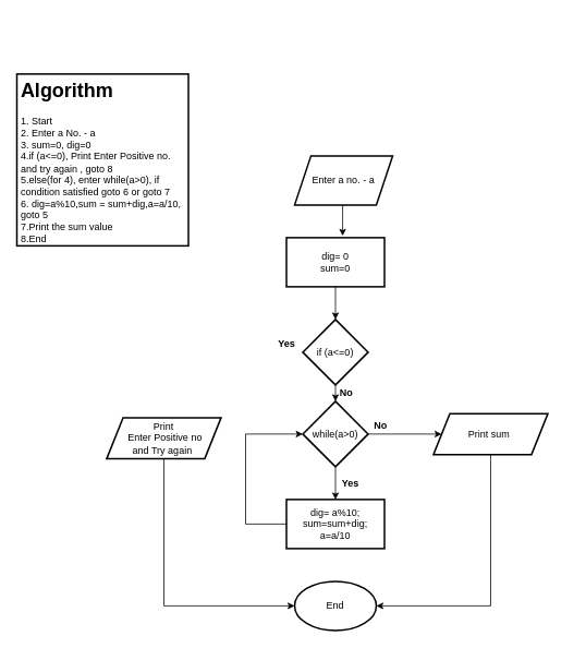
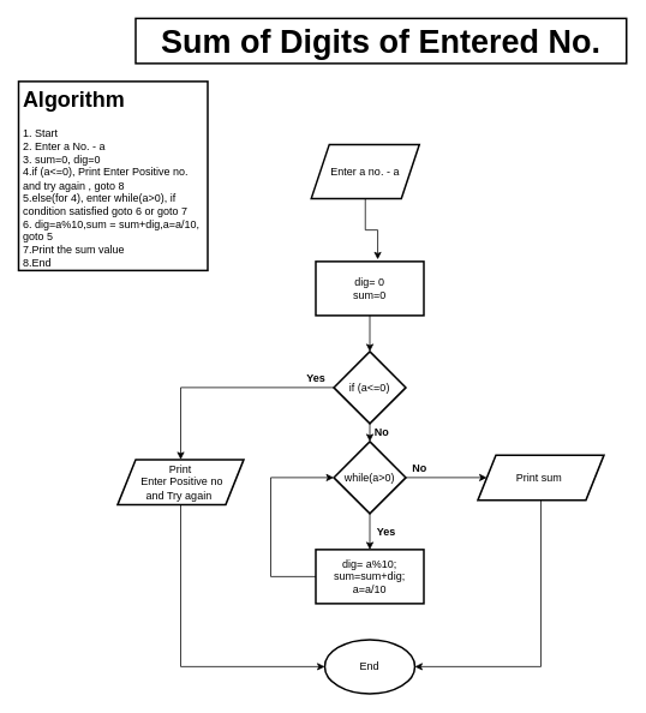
  <mxCell id="0" />
  <mxCell id="1" parent="0" />
+ <mxCell id="2" value="&lt;font style=&quot;font-size: 36px&quot;&gt;Sum of Digits of Entered No.&lt;/font&gt;" style="text;html=1;fillColor=none;align=center;verticalAlign=middle;whiteSpace=wrap;rounded=0;fontStyle=1;strokeColor=#000000;strokeWidth=2;" vertex="1" parent="1"><mxGeometry x="150" y="20" width="545" height="50" as="geometry" /></mxCell>
  <mxCell id="3" value="&lt;h1&gt;Algorithm&lt;/h1&gt;&lt;div&gt;1. Start&amp;nbsp;&lt;/div&gt;&lt;div&gt;2. Enter a No. - a&lt;/div&gt;&lt;div&gt;3. sum=0, dig=0&lt;/div&gt;&lt;div&gt;4.if (a&amp;lt;=0), Print Enter Positive no. and try again , goto 8&lt;/div&gt;&lt;div&gt;5.else(for 4), enter while(a&amp;gt;0), if condition satisfied goto 6 or goto 7&amp;nbsp;&lt;/div&gt;&lt;div&gt;6. dig=a%10,sum = sum+dig,a=a/10, goto 5&lt;/div&gt;&lt;div&gt;7.Print the sum value&lt;/div&gt;&lt;div&gt;8.End&amp;nbsp;&lt;/div&gt;" style="text;html=1;fillColor=none;spacing=5;spacingTop=-20;whiteSpace=wrap;overflow=hidden;rounded=0;strokeColor=#000000;strokeWidth=2;" vertex="1" parent="1"><mxGeometry x="20" y="90" width="210" height="210" as="geometry" /></mxCell>
  <mxCell id="4" value="End" style="ellipse;whiteSpace=wrap;html=1;strokeColor=#000000;strokeWidth=2;" vertex="1" parent="1"><mxGeometry x="360" y="710" width="100" height="60" as="geometry" /></mxCell>
  <mxCell id="5" style="edgeStyle=orthogonalEdgeStyle;rounded=0;orthogonalLoop=1;jettySize=auto;html=1;exitX=0.5;exitY=1;exitDx=0;exitDy=0;entryX=0.573;entryY=-0.037;entryDx=0;entryDy=0;entryPerimeter=0;" edge="1" parent="1" source="6" target="8"><mxGeometry relative="1" as="geometry" /></mxCell>
- <mxCell id="6" value="Enter a no. - a" style="shape=parallelogram;perimeter=parallelogramPerimeter;whiteSpace=wrap;html=1;fixedSize=1;strokeColor=#000000;strokeWidth=2;" vertex="1" parent="1"><mxGeometry x="360" y="190" width="120" height="60" as="geometry" /></mxCell>
+ <mxCell id="6" value="Enter a no. - a" style="shape=parallelogram;perimeter=parallelogramPerimeter;whiteSpace=wrap;html=1;fixedSize=1;strokeColor=#000000;strokeWidth=2;" vertex="1" parent="1"><mxGeometry x="345" y="160" width="120" height="60" as="geometry" /></mxCell>
  <mxCell id="7" style="edgeStyle=orthogonalEdgeStyle;rounded=0;orthogonalLoop=1;jettySize=auto;html=1;exitX=0.5;exitY=1;exitDx=0;exitDy=0;entryX=0.5;entryY=0;entryDx=0;entryDy=0;" edge="1" parent="1" source="8" target="11"><mxGeometry relative="1" as="geometry" /></mxCell>
  <mxCell id="8" value="dig= 0&lt;br&gt;sum=0" style="rounded=0;whiteSpace=wrap;html=1;strokeColor=#000000;strokeWidth=2;" vertex="1" parent="1"><mxGeometry x="350" y="290" width="120" height="60" as="geometry" /></mxCell>
+ <mxCell id="9" style="edgeStyle=orthogonalEdgeStyle;rounded=0;orthogonalLoop=1;jettySize=auto;html=1;exitX=0;exitY=0.5;exitDx=0;exitDy=0;entryX=0.5;entryY=0;entryDx=0;entryDy=0;" edge="1" parent="1" source="11" target="13"><mxGeometry relative="1" as="geometry" /></mxCell>
  <mxCell id="10" style="edgeStyle=orthogonalEdgeStyle;rounded=0;orthogonalLoop=1;jettySize=auto;html=1;exitX=0.5;exitY=1;exitDx=0;exitDy=0;entryX=0.5;entryY=0;entryDx=0;entryDy=0;" edge="1" parent="1" source="11" target="16"><mxGeometry relative="1" as="geometry" /></mxCell>
  <mxCell id="11" value="if (a&amp;lt;=0)" style="rhombus;whiteSpace=wrap;html=1;strokeColor=#000000;strokeWidth=2;" vertex="1" parent="1"><mxGeometry x="370" y="390" width="80" height="80" as="geometry" /></mxCell>
  <mxCell id="12" style="edgeStyle=orthogonalEdgeStyle;rounded=0;orthogonalLoop=1;jettySize=auto;html=1;exitX=0.5;exitY=1;exitDx=0;exitDy=0;entryX=0;entryY=0.5;entryDx=0;entryDy=0;" edge="1" parent="1" source="13" target="4"><mxGeometry relative="1" as="geometry" /></mxCell>
  <mxCell id="13" value="Print&lt;br&gt;&amp;nbsp;Enter Positive no &lt;br&gt;and Try again&amp;nbsp;" style="shape=parallelogram;perimeter=parallelogramPerimeter;whiteSpace=wrap;html=1;fixedSize=1;strokeColor=#000000;strokeWidth=2;" vertex="1" parent="1"><mxGeometry x="130" y="510" width="140" height="50" as="geometry" /></mxCell>
  <mxCell id="14" style="edgeStyle=orthogonalEdgeStyle;rounded=0;orthogonalLoop=1;jettySize=auto;html=1;exitX=0.5;exitY=1;exitDx=0;exitDy=0;entryX=0.5;entryY=0;entryDx=0;entryDy=0;" edge="1" parent="1" source="16" target="18"><mxGeometry relative="1" as="geometry" /></mxCell>
  <mxCell id="15" style="edgeStyle=orthogonalEdgeStyle;rounded=0;orthogonalLoop=1;jettySize=auto;html=1;exitX=1;exitY=0.5;exitDx=0;exitDy=0;entryX=0;entryY=0.5;entryDx=0;entryDy=0;" edge="1" parent="1" source="16" target="20"><mxGeometry relative="1" as="geometry" /></mxCell>
  <mxCell id="16" value="while(a&amp;gt;0)" style="rhombus;whiteSpace=wrap;html=1;strokeColor=#000000;strokeWidth=2;" vertex="1" parent="1"><mxGeometry x="370" y="490" width="80" height="80" as="geometry" /></mxCell>
  <mxCell id="17" style="edgeStyle=orthogonalEdgeStyle;rounded=0;orthogonalLoop=1;jettySize=auto;html=1;exitX=0;exitY=0.5;exitDx=0;exitDy=0;entryX=0;entryY=0.5;entryDx=0;entryDy=0;" edge="1" parent="1" source="18" target="16"><mxGeometry relative="1" as="geometry"><Array as="points"><mxPoint x="300" y="640" /><mxPoint x="300" y="530" /></Array></mxGeometry></mxCell>
  <mxCell id="18" value="dig= a%10;&lt;br&gt;sum=sum+dig;&lt;br&gt;a=a/10" style="rounded=0;whiteSpace=wrap;html=1;strokeColor=#000000;strokeWidth=2;" vertex="1" parent="1"><mxGeometry x="350" y="610" width="120" height="60" as="geometry" /></mxCell>
  <mxCell id="19" style="edgeStyle=orthogonalEdgeStyle;rounded=0;orthogonalLoop=1;jettySize=auto;html=1;exitX=0.5;exitY=1;exitDx=0;exitDy=0;entryX=1;entryY=0.5;entryDx=0;entryDy=0;" edge="1" parent="1" source="20" target="4"><mxGeometry relative="1" as="geometry" /></mxCell>
  <mxCell id="20" value="Print sum&amp;nbsp;" style="shape=parallelogram;perimeter=parallelogramPerimeter;whiteSpace=wrap;html=1;fixedSize=1;strokeColor=#000000;strokeWidth=2;" vertex="1" parent="1"><mxGeometry x="530" y="505" width="140" height="50" as="geometry" /></mxCell>
  <mxCell id="21" value="Yes" style="text;html=1;align=center;verticalAlign=middle;resizable=0;points=[];autosize=1;fontStyle=1" vertex="1" parent="1"><mxGeometry x="330" y="410" width="40" height="20" as="geometry" /></mxCell>
  <mxCell id="22" value="No" style="text;html=1;align=center;verticalAlign=middle;resizable=0;points=[];autosize=1;fontStyle=1" vertex="1" parent="1"><mxGeometry x="407.5" y="470" width="30" height="20" as="geometry" /></mxCell>
  <mxCell id="23" value="No" style="text;html=1;align=center;verticalAlign=middle;resizable=0;points=[];autosize=1;fontStyle=1" vertex="1" parent="1"><mxGeometry x="450" y="510" width="30" height="20" as="geometry" /></mxCell>
  <mxCell id="24" value="Yes" style="text;html=1;align=center;verticalAlign=middle;resizable=0;points=[];autosize=1;fontStyle=1" vertex="1" parent="1"><mxGeometry x="407.5" y="580" width="40" height="20" as="geometry" /></mxCell>
